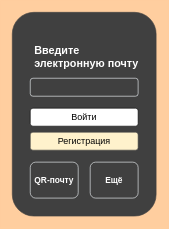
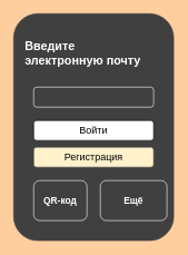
  <mxCell id="0" />
  <mxCell id="1" parent="0" />
  <mxCell id="2" value="" style="rounded=1;whiteSpace=wrap;html=1;fillColor=#404040;strokeColor=#404040;" parent="1" vertex="1"><mxGeometry x="20" y="20" width="240" height="340" as="geometry" /></mxCell>
  <mxCell id="3" value="Регистрация" style="rounded=1;whiteSpace=wrap;html=1;fontColor=#050505;strokeColor=#404040;fillColor=#fff2cc;fontStyle=0;fontSize=15;" parent="1" vertex="1"><mxGeometry x="50" y="220" width="180" height="30" as="geometry" /></mxCell>
  <mxCell id="4" value="" style="rounded=1;whiteSpace=wrap;html=1;strokeColor=#F7FBFF;fillColor=#404040;" parent="1" vertex="1"><mxGeometry x="50" y="130" width="180" height="30" as="geometry" /></mxCell>
- <mxCell id="5" value="&amp;nbsp;Введите&lt;br&gt;&amp;nbsp;электронную почту" style="text;html=1;whiteSpace=wrap;strokeColor=none;fillColor=none;align=left;verticalAlign=middle;rounded=0;fontColor=#FFFFFF;fontSize=18;fontStyle=1" parent="1" vertex="1"><mxGeometry x="50" y="80" width="190" height="30" as="geometry" /></mxCell>
+ <mxCell id="5" value="&amp;nbsp;Введите&lt;br&gt;&amp;nbsp;электронную почту" style="text;html=1;whiteSpace=wrap;strokeColor=none;fillColor=none;align=left;verticalAlign=middle;rounded=0;fontColor=#FFFFFF;fontSize=18;fontStyle=1" parent="1" vertex="1"><mxGeometry x="30" y="65" width="190" height="30" as="geometry" /></mxCell>
  <mxCell id="6" value="Войти" style="rounded=1;whiteSpace=wrap;html=1;fontSize=15;" parent="1" vertex="1"><mxGeometry x="50" y="180" width="180" height="30" as="geometry" /></mxCell>
- <mxCell id="7" value="QR-почту" style="rounded=1;whiteSpace=wrap;html=1;strokeColor=#F7FBFF;fillColor=#404040;fontColor=#FFFFFF;fontStyle=1;fontSize=14;" parent="1" vertex="1"><mxGeometry x="50" y="270" width="80" height="60" as="geometry" /></mxCell>
- <mxCell id="8" value="Ещё" style="rounded=1;whiteSpace=wrap;html=1;strokeColor=#F7FBFF;fillColor=#404040;fontColor=#FFFFFF;fontSize=14;fontStyle=1" parent="1" vertex="1"><mxGeometry x="150" y="270" width="80" height="60" as="geometry" /></mxCell>
+ <mxCell id="7" value="QR-код" style="rounded=1;whiteSpace=wrap;html=1;strokeColor=#F7FBFF;fillColor=#404040;fontColor=#FFFFFF;fontStyle=1;fontSize=14;" parent="1" vertex="1"><mxGeometry x="50" y="270" width="80" height="60" as="geometry" /></mxCell>
+ <mxCell id="8" value="Ещё" style="rounded=1;whiteSpace=wrap;html=1;strokeColor=#F7FBFF;fillColor=#404040;fontColor=#FFFFFF;fontSize=14;fontStyle=1" parent="1" vertex="1"><mxGeometry x="150" y="270" width="100" height="60" as="geometry" /></mxCell>
